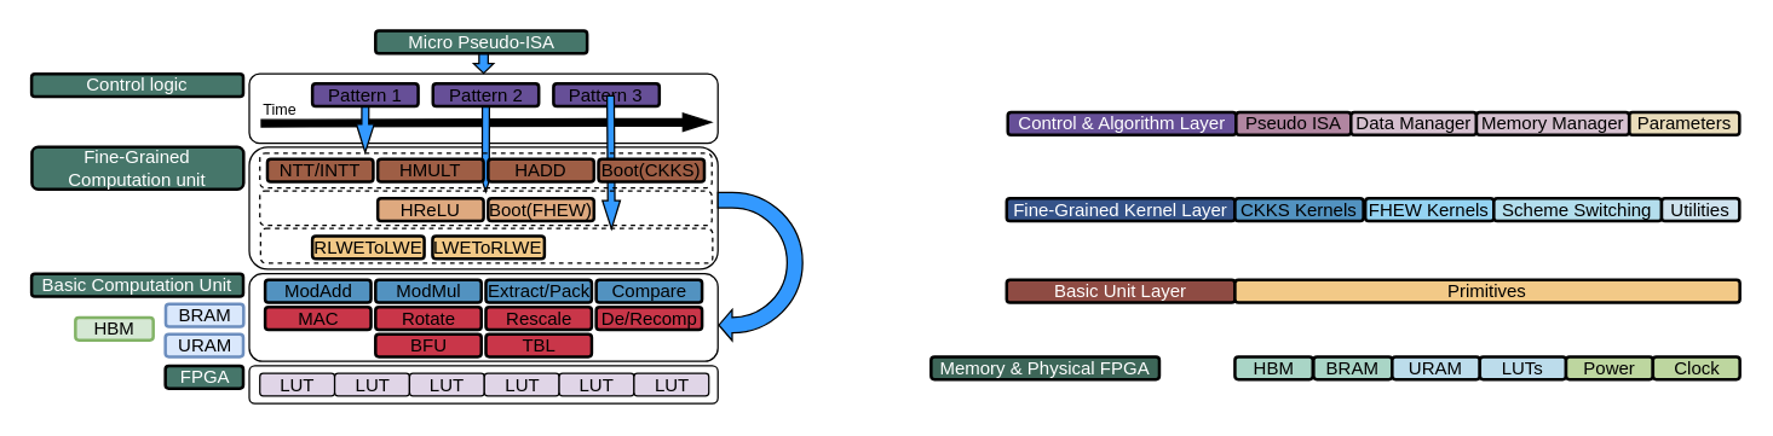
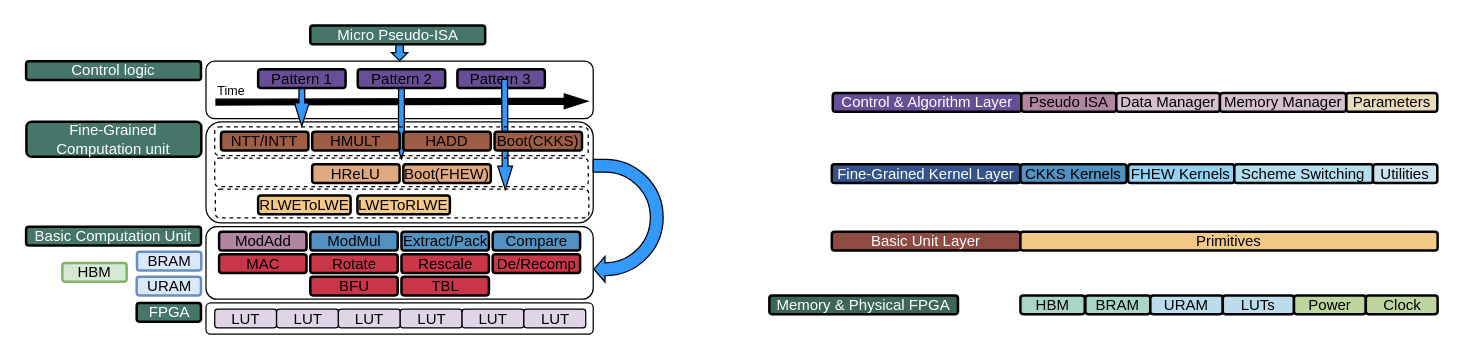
  <mxCell id="0" />
  <mxCell id="1" parent="0" />
  <mxCell id="2" value="" style="rounded=1;whiteSpace=wrap;html=1;fillColor=none;" vertex="1" parent="1"><mxGeometry x="164" y="97" width="310" height="81" as="geometry" /></mxCell>
  <mxCell id="3" value="LUT" style="rounded=1;whiteSpace=wrap;html=1;fillColor=#e0d5e7;" parent="1" vertex="1"><mxGeometry x="171" y="247" width="49.5" height="15" as="geometry" /></mxCell>
  <mxCell id="4" value="FPGA" style="rounded=1;whiteSpace=wrap;html=1;fontStyle=0;strokeWidth=2;strokeColor=default;fillColor=#46766A;fontColor=#FFFFFF;" parent="1" vertex="1"><mxGeometry x="108.5" y="242" width="51.5" height="15" as="geometry" /></mxCell>
  <mxCell id="5" value="Basic Computation Unit" style="rounded=1;whiteSpace=wrap;html=1;fontStyle=0;strokeWidth=2;strokeColor=default;fillColor=#46766A;fontColor=#FFFFFF;" parent="1" vertex="1"><mxGeometry x="20" y="181" width="140" height="15" as="geometry" /></mxCell>
  <mxCell id="6" value="Fine-Grained Computation unit" style="rounded=1;whiteSpace=wrap;html=1;fontStyle=0;strokeWidth=2;strokeColor=default;fillColor=#46766A;fontColor=#FFFFFF;" parent="1" vertex="1"><mxGeometry x="20.25" y="97" width="140" height="28" as="geometry" /></mxCell>
  <mxCell id="7" value="Control logic" style="rounded=1;whiteSpace=wrap;html=1;fontStyle=0;strokeWidth=2;strokeColor=default;fillColor=#46766A;fontColor=#FFFFFF;" parent="1" vertex="1"><mxGeometry x="20" y="48.5" width="140" height="15" as="geometry" /></mxCell>
  <mxCell id="8" value="HBM&lt;span style=&quot;color: rgba(0, 0, 0, 0); font-family: monospace; font-size: 0px; text-align: start; text-wrap-mode: nowrap;&quot;&gt;%3CmxGraphModel%3E%3Croot%3E%3CmxCell%20id%3D%220%22%2F%3E%3CmxCell%20id%3D%221%22%20parent%3D%220%22%2F%3E%3CmxCell%20id%3D%222%22%20value%3D%22CKKS%22%20style%3D%22rounded%3D1%3BwhiteSpace%3Dwrap%3Bhtml%3D1%3BstrokeColor%3Ddefault%3BfillColor%3D%238e413d%3BfontStyle%3D0%3BstrokeWidth%3D2%3BfontColor%3D%23FFFFFF%3B%22%20vertex%3D%221%22%20parent%3D%221%22%3E%3CmxGeometry%20x%3D%22332%22%20y%3D%22200%22%20width%3D%2251.5%22%20height%3D%2215%22%20as%3D%22geometry%22%2F%3E%3C%2FmxCell%3E%3C%2Froot%3E%3C%2FmxGraphModel%3E&lt;/span&gt;" style="rounded=1;whiteSpace=wrap;html=1;strokeColor=#82b366;fillColor=#d5e8d4;fontStyle=0;strokeWidth=2;" parent="1" vertex="1"><mxGeometry x="49" y="210" width="51.5" height="15" as="geometry" /></mxCell>
  <mxCell id="9" value="BRAM" style="rounded=1;whiteSpace=wrap;html=1;strokeColor=#6c8ebf;fillColor=#dae8fc;fontStyle=0;strokeWidth=2;" parent="1" vertex="1"><mxGeometry x="108.75" y="201" width="51.5" height="15" as="geometry" /></mxCell>
  <mxCell id="10" value="URAM" style="rounded=1;whiteSpace=wrap;html=1;strokeColor=#6c8ebf;fillColor=#dae8fc;fontStyle=0;strokeWidth=2;" parent="1" vertex="1"><mxGeometry x="108.5" y="221" width="51.5" height="15" as="geometry" /></mxCell>
  <mxCell id="11" value="" style="rounded=1;whiteSpace=wrap;html=1;fillColor=none;" vertex="1" parent="1"><mxGeometry x="164" y="242" width="310" height="25" as="geometry" /></mxCell>
  <mxCell id="12" value="LUT" style="rounded=1;whiteSpace=wrap;html=1;fillColor=#e0d5e7;" vertex="1" parent="1"><mxGeometry x="220.5" y="247" width="49.5" height="15" as="geometry" /></mxCell>
  <mxCell id="13" value="LUT" style="rounded=1;whiteSpace=wrap;html=1;fillColor=#e0d5e7;" vertex="1" parent="1"><mxGeometry x="270" y="247" width="49.5" height="15" as="geometry" /></mxCell>
  <mxCell id="14" value="LUT" style="rounded=1;whiteSpace=wrap;html=1;fillColor=#e0d5e7;" vertex="1" parent="1"><mxGeometry x="319.5" y="247" width="49.5" height="15" as="geometry" /></mxCell>
  <mxCell id="15" value="LUT" style="rounded=1;whiteSpace=wrap;html=1;fillColor=#e0d5e7;" vertex="1" parent="1"><mxGeometry x="369" y="247" width="49.5" height="15" as="geometry" /></mxCell>
  <mxCell id="16" value="LUT" style="rounded=1;whiteSpace=wrap;html=1;fillColor=#e0d5e7;" vertex="1" parent="1"><mxGeometry x="418.5" y="247" width="49.5" height="15" as="geometry" /></mxCell>
  <mxCell id="17" value="" style="rounded=1;whiteSpace=wrap;html=1;fillColor=none;" vertex="1" parent="1"><mxGeometry x="164" y="181" width="310" height="58" as="geometry" /></mxCell>
- <mxCell id="18" value="ModAdd" style="rounded=1;whiteSpace=wrap;html=1;fillColor=#5292C0;strokeWidth=2;glass=0;shadow=0;" vertex="1" parent="1"><mxGeometry x="174.5" y="185" width="70" height="15" as="geometry" /></mxCell>
+ <mxCell id="18" value="ModAdd" style="rounded=1;whiteSpace=wrap;html=1;fillColor=#b186a1;strokeWidth=2;glass=0;shadow=0;" vertex="1" parent="1"><mxGeometry x="174.5" y="185" width="70" height="15" as="geometry" /></mxCell>
  <mxCell id="19" value="ModMul" style="rounded=1;whiteSpace=wrap;html=1;fillColor=#5292C0;strokeWidth=2;glass=0;shadow=0;" vertex="1" parent="1"><mxGeometry x="247.5" y="185" width="70" height="15" as="geometry" /></mxCell>
  <mxCell id="20" value="BFU" style="rounded=1;whiteSpace=wrap;html=1;fillColor=#C93649;strokeWidth=2;glass=0;shadow=0;" vertex="1" parent="1"><mxGeometry x="247.5" y="221" width="70" height="15" as="geometry" /></mxCell>
  <mxCell id="21" value="De/Recomp" style="rounded=1;whiteSpace=wrap;html=1;fillColor=#C93649;strokeWidth=2;glass=0;shadow=0;" vertex="1" parent="1"><mxGeometry x="393.5" y="203" width="70" height="15" as="geometry" /></mxCell>
  <mxCell id="22" value="MAC" style="rounded=1;whiteSpace=wrap;html=1;fillColor=#C93649;strokeWidth=2;glass=0;shadow=0;" vertex="1" parent="1"><mxGeometry x="174.5" y="203" width="70" height="15" as="geometry" /></mxCell>
  <mxCell id="23" value="Rotate" style="rounded=1;whiteSpace=wrap;html=1;fillColor=#C93649;strokeWidth=2;glass=0;shadow=0;" vertex="1" parent="1"><mxGeometry x="247.5" y="203" width="70" height="15" as="geometry" /></mxCell>
  <mxCell id="24" value="Rescale" style="rounded=1;whiteSpace=wrap;html=1;fillColor=#C93649;strokeWidth=2;glass=0;shadow=0;" vertex="1" parent="1"><mxGeometry x="320.5" y="203" width="70" height="15" as="geometry" /></mxCell>
  <mxCell id="25" value="Compare" style="rounded=1;whiteSpace=wrap;html=1;fillColor=#5292C0;strokeWidth=2;glass=0;shadow=0;" vertex="1" parent="1"><mxGeometry x="393.5" y="185" width="70" height="15" as="geometry" /></mxCell>
  <mxCell id="26" value="Extract/Pack" style="rounded=1;whiteSpace=wrap;html=1;fillColor=#5292C0;strokeWidth=2;" vertex="1" parent="1"><mxGeometry x="320.5" y="185" width="70" height="15" as="geometry" /></mxCell>
  <mxCell id="27" value="TBL" style="rounded=1;whiteSpace=wrap;html=1;fillColor=#C93649;strokeWidth=2;" vertex="1" parent="1"><mxGeometry x="320.5" y="221" width="70" height="15" as="geometry" /></mxCell>
  <mxCell id="28" value="NTT/INTT" style="rounded=1;whiteSpace=wrap;html=1;fillColor=#9E5E45;strokeWidth=2;glass=0;shadow=0;" vertex="1" parent="1"><mxGeometry x="176" y="105" width="70" height="15" as="geometry" /></mxCell>
  <mxCell id="29" value="LWEToRLWE" style="rounded=1;whiteSpace=wrap;html=1;fillColor=#F2C987;strokeWidth=2;glass=0;shadow=0;" vertex="1" parent="1"><mxGeometry x="285.25" y="156" width="74" height="15" as="geometry" /></mxCell>
  <mxCell id="30" value="HReLU" style="rounded=1;whiteSpace=wrap;html=1;fillColor=#DEA97F;strokeWidth=2;glass=0;shadow=0;" vertex="1" parent="1"><mxGeometry x="249" y="131" width="70" height="15" as="geometry" /></mxCell>
  <mxCell id="31" value="Boot(FHEW)" style="rounded=1;whiteSpace=wrap;html=1;fillColor=#DEA97F;strokeWidth=2;glass=0;shadow=0;" vertex="1" parent="1"><mxGeometry x="322" y="131" width="70" height="15" as="geometry" /></mxCell>
  <mxCell id="32" value="RLWEToLWE" style="rounded=1;whiteSpace=wrap;html=1;fillColor=#F2C987;strokeWidth=2;glass=0;shadow=0;" vertex="1" parent="1"><mxGeometry x="205.75" y="156" width="74" height="15" as="geometry" /></mxCell>
  <mxCell id="33" value="" style="rounded=1;whiteSpace=wrap;html=1;fillColor=none;dashed=1;" vertex="1" parent="1"><mxGeometry x="171.5" y="151" width="299" height="23" as="geometry" /></mxCell>
  <mxCell id="34" value="" style="rounded=1;whiteSpace=wrap;html=1;fillColor=none;" vertex="1" parent="1"><mxGeometry x="164" y="48.5" width="310" height="46" as="geometry" /></mxCell>
  <mxCell id="35" value="" style="shape=flexArrow;endArrow=classic;html=1;rounded=0;width=4.667;endSize=5.887;endWidth=6.111;fillColor=#000000;" edge="1" parent="1"><mxGeometry width="50" height="50" relative="1" as="geometry"><mxPoint x="171.5" y="81.28" as="sourcePoint" /><mxPoint x="470" y="80.5" as="targetPoint" /></mxGeometry></mxCell>
  <mxCell id="36" value="Pattern 1" style="rounded=1;whiteSpace=wrap;html=1;fillColor=#664F97;strokeWidth=2;glass=0;shadow=0;" vertex="1" parent="1"><mxGeometry x="205.75" y="55" width="70" height="15" as="geometry" /></mxCell>
  <mxCell id="37" value="Pattern 2" style="rounded=1;whiteSpace=wrap;html=1;fillColor=#664F97;strokeWidth=2;glass=0;shadow=0;" vertex="1" parent="1"><mxGeometry x="285.5" y="55" width="70" height="15" as="geometry" /></mxCell>
  <mxCell id="38" value="Pattern 3" style="rounded=1;whiteSpace=wrap;html=1;fillColor=#664F97;strokeWidth=2;" vertex="1" parent="1"><mxGeometry x="365.25" y="55" width="70" height="15" as="geometry" /></mxCell>
  <mxCell id="39" value="" style="shape=flexArrow;endArrow=classic;html=1;rounded=0;width=4.667;endSize=5.887;endWidth=6.111;fillColor=#3399FF;entryX=0.233;entryY=-0.001;entryDx=0;entryDy=0;exitX=0.5;exitY=1;exitDx=0;exitDy=0;entryPerimeter=0;" edge="1" parent="1" source="36" target="45"><mxGeometry width="50" height="50" relative="1" as="geometry"><mxPoint x="248" y="62.5" as="sourcePoint" /><mxPoint x="247.5" y="97.95" as="targetPoint" /></mxGeometry></mxCell>
  <mxCell id="40" value="" style="shape=flexArrow;endArrow=classic;html=1;rounded=0;width=4.667;endSize=5.887;endWidth=6.111;fillColor=#3399FF;entryX=0.5;entryY=0;entryDx=0;entryDy=0;exitX=0.5;exitY=1;exitDx=0;exitDy=0;" edge="1" parent="1" source="37"><mxGeometry width="50" height="50" relative="1" as="geometry"><mxPoint x="320" y="71" as="sourcePoint" /><mxPoint x="320.39" y="127" as="targetPoint" /></mxGeometry></mxCell>
  <mxCell id="41" value="" style="shape=flexArrow;endArrow=classic;html=1;rounded=0;width=4.667;endSize=5.887;endWidth=6.111;fillColor=#3399FF;exitX=0.5;exitY=1;exitDx=0;exitDy=0;entryX=0.778;entryY=1.114;entryDx=0;entryDy=0;entryPerimeter=0;" edge="1" parent="1" target="46"><mxGeometry width="50" height="50" relative="1" as="geometry"><mxPoint x="403" y="62.5" as="sourcePoint" /><mxPoint x="403" y="126.5" as="targetPoint" /></mxGeometry></mxCell>
  <mxCell id="42" value="HMULT" style="rounded=1;whiteSpace=wrap;html=1;fillColor=#9E5E45;strokeWidth=2;glass=0;shadow=0;" vertex="1" parent="1"><mxGeometry x="249" y="105" width="70" height="15" as="geometry" /></mxCell>
  <mxCell id="43" value="Boot(CKKS)" style="rounded=1;whiteSpace=wrap;html=1;fillColor=#9E5E45;strokeWidth=2;glass=0;shadow=0;" vertex="1" parent="1"><mxGeometry x="395" y="105" width="70" height="15" as="geometry" /></mxCell>
  <mxCell id="44" value="HADD" style="rounded=1;whiteSpace=wrap;html=1;fillColor=#9E5E45;strokeWidth=2;" vertex="1" parent="1"><mxGeometry x="322" y="105" width="70" height="15" as="geometry" /></mxCell>
  <mxCell id="45" value="" style="rounded=1;whiteSpace=wrap;html=1;fillColor=none;dashed=1;" vertex="1" parent="1"><mxGeometry x="171" y="101" width="299" height="23" as="geometry" /></mxCell>
  <mxCell id="46" value="" style="rounded=1;whiteSpace=wrap;html=1;fillColor=none;dashed=1;" vertex="1" parent="1"><mxGeometry x="171" y="126" width="299" height="23" as="geometry" /></mxCell>
  <mxCell id="47" value="Time" style="text;html=1;whiteSpace=wrap;strokeColor=none;fillColor=none;align=center;verticalAlign=middle;rounded=0;strokeWidth=1;fontSize=10;" vertex="1" parent="1"><mxGeometry x="168" y="63.5" width="33" height="16" as="geometry" /></mxCell>
  <mxCell id="48" value="Micro Pseudo-ISA" style="rounded=1;whiteSpace=wrap;html=1;fontStyle=0;strokeWidth=2;strokeColor=default;fillColor=#46766A;fontColor=#FFFFFF;" vertex="1" parent="1"><mxGeometry x="247.5" y="20" width="140" height="15" as="geometry" /></mxCell>
  <mxCell id="49" value="" style="shape=flexArrow;endArrow=classic;html=1;rounded=0;width=6.027;endSize=1.759;endWidth=6.111;fillColor=#3399FF;entryX=0.5;entryY=0;entryDx=0;entryDy=0;exitX=0.5;exitY=1;exitDx=0;exitDy=0;" edge="1" parent="1" target="34"><mxGeometry width="50" height="50" relative="1" as="geometry"><mxPoint x="319" y="35" as="sourcePoint" /><mxPoint x="362" y="10.5" as="targetPoint" /></mxGeometry></mxCell>
  <mxCell id="50" value="" style="html=1;shadow=0;dashed=0;align=center;verticalAlign=middle;shape=mxgraph.arrows2.uTurnArrow;dy=5.13;arrowHead=20.49;dx2=8.8;rotation=-180;fillColor=#3399FF;" vertex="1" parent="1"><mxGeometry x="474" y="127" width="56" height="98.27" as="geometry" /></mxCell>
  <mxCell id="51" value="Memory &amp;amp; Physical FPGA" style="rounded=1;whiteSpace=wrap;html=1;fontStyle=0;strokeWidth=2;strokeColor=#000000;fillColor=#3D6658;fontColor=#FFFFFF;" vertex="1" parent="1"><mxGeometry x="615" y="236" width="151" height="15" as="geometry" /></mxCell>
  <mxCell id="52" value="Basic Unit Layer" style="rounded=1;whiteSpace=wrap;html=1;fontStyle=0;strokeWidth=2;strokeColor=#000000;fillColor=#8E4B43;fontColor=#FFFFFF;" vertex="1" parent="1"><mxGeometry x="665" y="185" width="151" height="15" as="geometry" /></mxCell>
  <mxCell id="53" value="Fine-Grained Kernel Layer" style="rounded=1;whiteSpace=wrap;html=1;fontStyle=0;strokeWidth=2;strokeColor=#000000;fillColor=#355389;fontColor=#FFFFFF;" vertex="1" parent="1"><mxGeometry x="665" y="131" width="151" height="15" as="geometry" /></mxCell>
  <mxCell id="54" value="Control &amp;amp; Algorithm Layer" style="rounded=1;whiteSpace=wrap;html=1;fontStyle=0;strokeWidth=2;strokeColor=#000000;fillColor=#664F97;fontColor=#FFFFFF;" vertex="1" parent="1"><mxGeometry x="665.75" y="74" width="151" height="15" as="geometry" /></mxCell>
  <mxCell id="55" value="HBM&lt;span style=&quot;color: rgba(0, 0, 0, 0); font-family: monospace; font-size: 0px; text-align: start; text-wrap-mode: nowrap;&quot;&gt;%3CmxGraphModel%3E%3Croot%3E%3CmxCell%20id%3D%220%22%2F%3E%3CmxCell%20id%3D%221%22%20parent%3D%220%22%2F%3E%3CmxCell%20id%3D%222%22%20value%3D%22CKKS%22%20style%3D%22rounded%3D1%3BwhiteSpace%3Dwrap%3Bhtml%3D1%3BstrokeColor%3Ddefault%3BfillColor%3D%238e413d%3BfontStyle%3D0%3BstrokeWidth%3D2%3BfontColor%3D%23FFFFFF%3B%22%20vertex%3D%221%22%20parent%3D%221%22%3E%3CmxGeometry%20x%3D%22332%22%20y%3D%22200%22%20width%3D%2251.5%22%20height%3D%2215%22%20as%3D%22geometry%22%2F%3E%3C%2FmxCell%3E%3C%2Froot%3E%3C%2FmxGraphModel%3E&lt;/span&gt;" style="rounded=1;whiteSpace=wrap;html=1;strokeColor=#000000;fillColor=#A9D5C6;fontStyle=0;strokeWidth=2;" vertex="1" parent="1"><mxGeometry x="816" y="236" width="51.5" height="15" as="geometry" /></mxCell>
  <mxCell id="56" value="BRAM" style="rounded=1;whiteSpace=wrap;html=1;strokeColor=#000000;fillColor=#A9D5C6;fontStyle=0;strokeWidth=2;" vertex="1" parent="1"><mxGeometry x="868" y="236" width="52" height="15" as="geometry" /></mxCell>
  <mxCell id="57" value="URAM" style="rounded=1;whiteSpace=wrap;html=1;strokeColor=#000000;fillColor=#BCDCEB;fontStyle=0;strokeWidth=2;" vertex="1" parent="1"><mxGeometry x="920" y="236" width="58" height="15" as="geometry" /></mxCell>
  <mxCell id="58" value="LUTs" style="rounded=1;whiteSpace=wrap;html=1;strokeColor=#000000;fillColor=#BCDCEB;fontStyle=0;strokeWidth=2;" vertex="1" parent="1"><mxGeometry x="978" y="236" width="57" height="15" as="geometry" /></mxCell>
  <mxCell id="59" value="Primitives" style="rounded=1;whiteSpace=wrap;html=1;strokeColor=#000000;fillColor=#F2C987;fontStyle=0;strokeWidth=2;" vertex="1" parent="1"><mxGeometry x="816" y="185" width="334" height="15" as="geometry" /></mxCell>
  <mxCell id="60" value="CK&lt;span style=&quot;color: rgba(0, 0, 0, 0); font-family: monospace; font-size: 0px; text-align: start; text-wrap-mode: nowrap;&quot;&gt;%3CmxGraphModel%3E%3Croot%3E%3CmxCell%20id%3D%220%22%2F%3E%3CmxCell%20id%3D%221%22%20parent%3D%220%22%2F%3E%3CmxCell%20id%3D%222%22%20value%3D%22BRAM%22%20style%3D%22rounded%3D1%3BwhiteSpace%3Dwrap%3Bhtml%3D1%3BstrokeColor%3D%236c8ebf%3BfillColor%3D%23dae8fc%3BfontStyle%3D0%3BstrokeWidth%3D2%3B%22%20vertex%3D%221%22%20parent%3D%221%22%3E%3CmxGeometry%20x%3D%22893.5%22%20y%3D%22344%22%20width%3D%2251.5%22%20height%3D%2215%22%20as%3D%22geometry%22%2F%3E%3C%2FmxCell%3E%3C%2Froot%3E%3C%2FmxGraphModel%3E&lt;/span&gt;KS Kernels" style="rounded=1;whiteSpace=wrap;html=1;strokeColor=#000000;fillColor=#5292C0;fontStyle=0;strokeWidth=2;" vertex="1" parent="1"><mxGeometry x="816" y="131" width="85" height="15" as="geometry" /></mxCell>
  <mxCell id="61" value="FHEW Kernels" style="rounded=1;whiteSpace=wrap;html=1;strokeColor=#000000;fillColor=#94D3F2;fontStyle=0;strokeWidth=2;" vertex="1" parent="1"><mxGeometry x="902.25" y="131" width="85" height="15" as="geometry" /></mxCell>
  <mxCell id="62" value="Scheme Switching" style="rounded=1;whiteSpace=wrap;html=1;strokeColor=#000000;fillColor=#B3DEED;fontStyle=0;strokeWidth=2;" vertex="1" parent="1"><mxGeometry x="987.25" y="131" width="111" height="15" as="geometry" /></mxCell>
  <mxCell id="63" value="Pseudo ISA" style="rounded=1;whiteSpace=wrap;html=1;strokeColor=#000000;fillColor=#B186A1;fontStyle=0;strokeWidth=2;" vertex="1" parent="1"><mxGeometry x="816.75" y="74" width="76" height="15" as="geometry" /></mxCell>
  <mxCell id="64" value="Data Manager" style="rounded=1;whiteSpace=wrap;html=1;strokeColor=#000000;fillColor=#D5C0CF;fontStyle=0;strokeWidth=2;" vertex="1" parent="1"><mxGeometry x="892.75" y="74" width="83" height="15" as="geometry" /></mxCell>
  <mxCell id="65" value="Parameters" style="rounded=1;whiteSpace=wrap;html=1;strokeColor=#000000;fillColor=#E9DCBA;fontStyle=0;strokeWidth=2;" vertex="1" parent="1"><mxGeometry x="1076.75" y="74" width="73" height="15" as="geometry" /></mxCell>
  <mxCell id="66" value="Memory Manager" style="rounded=1;whiteSpace=wrap;html=1;strokeColor=#000000;fillColor=#D5C0CF;fontStyle=0;strokeWidth=2;" vertex="1" parent="1"><mxGeometry x="975.75" y="74" width="101" height="15" as="geometry" /></mxCell>
  <mxCell id="67" value="Utilities" style="rounded=1;whiteSpace=wrap;html=1;strokeColor=#000000;fillColor=#CFE3EE;fontStyle=0;strokeWidth=2;" vertex="1" parent="1"><mxGeometry x="1098.25" y="131" width="51.5" height="15" as="geometry" /></mxCell>
  <mxCell id="68" value="Power" style="rounded=1;whiteSpace=wrap;html=1;strokeColor=#000000;fillColor=#BDD69F;fontStyle=0;strokeWidth=2;" vertex="1" parent="1"><mxGeometry x="1035" y="236" width="57.5" height="15" as="geometry" /></mxCell>
  <mxCell id="69" value="Clock" style="rounded=1;whiteSpace=wrap;html=1;strokeColor=#000000;fillColor=#BDD69F;fontStyle=0;strokeWidth=2;" vertex="1" parent="1"><mxGeometry x="1092.5" y="236" width="57.5" height="15" as="geometry" /></mxCell>
